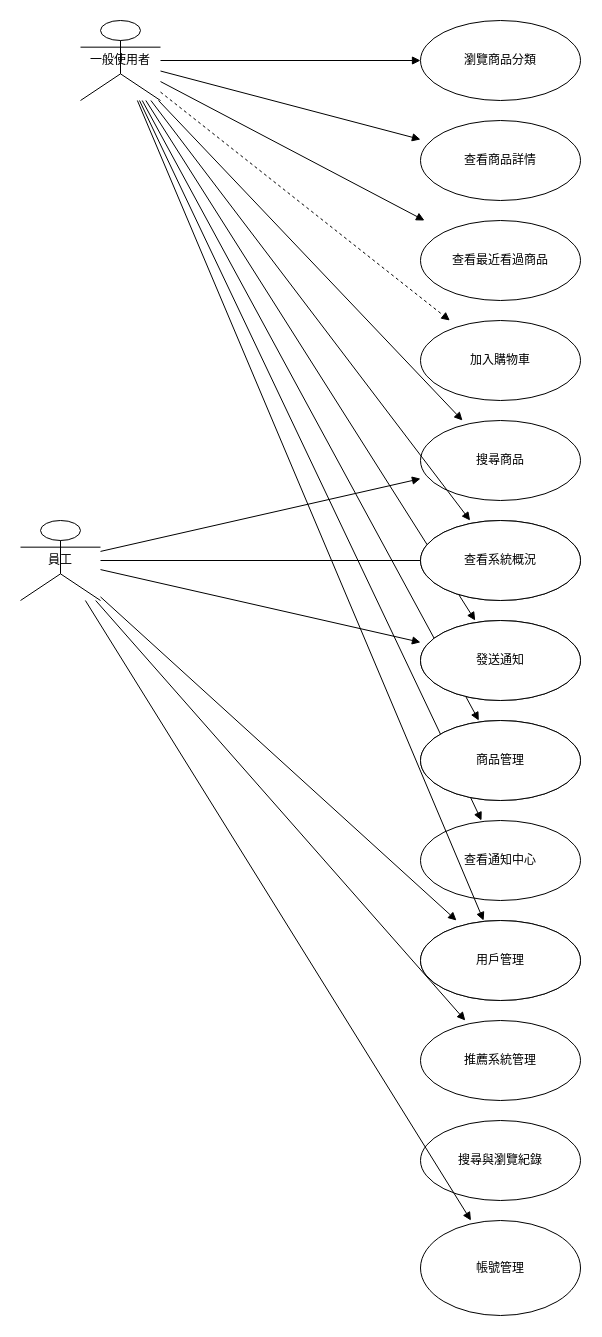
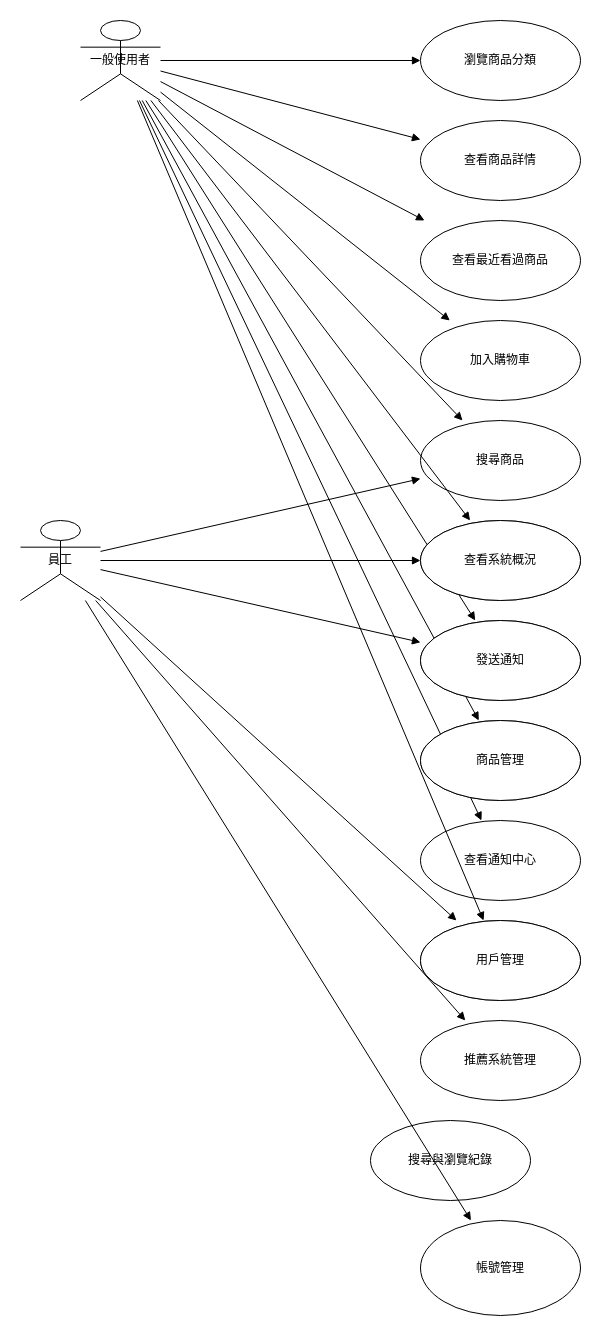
  <mxCell id="0" />
  <mxCell id="1" parent="0" />
  <mxCell id="2" value="一般使用者" style="shape=umlActor;whiteSpace=wrap;html=1;" vertex="1" parent="1"><mxGeometry x="80" y="20" width="80" height="80" as="geometry" /></mxCell>
  <mxCell id="3" value="瀏覽商品分類" style="shape=ellipse;whiteSpace=wrap;html=1;" vertex="1" parent="1"><mxGeometry x="420" y="20" width="160" height="80" as="geometry" /></mxCell>
  <mxCell id="4" edge="1" parent="1" source="2" target="3" style="endArrow=block;"><mxGeometry relative="1" as="geometry" /></mxCell>
  <mxCell id="5" value="查看商品詳情" style="shape=ellipse;whiteSpace=wrap;html=1;" vertex="1" parent="1"><mxGeometry x="420" y="120" width="160" height="80" as="geometry" /></mxCell>
  <mxCell id="6" edge="1" parent="1" source="2" target="5" style="endArrow=block;"><mxGeometry relative="1" as="geometry" /></mxCell>
  <mxCell id="7" value="查看最近看過商品" style="shape=ellipse;whiteSpace=wrap;html=1;" vertex="1" parent="1"><mxGeometry x="420" y="220" width="160" height="80" as="geometry" /></mxCell>
  <mxCell id="8" edge="1" parent="1" source="2" target="7" style="endArrow=block;"><mxGeometry relative="1" as="geometry" /></mxCell>
  <mxCell id="9" value="加入購物車" style="shape=ellipse;whiteSpace=wrap;html=1;" vertex="1" parent="1"><mxGeometry x="420" y="320" width="160" height="80" as="geometry" /></mxCell>
- <mxCell id="10" edge="1" parent="1" source="2" target="9" style="endArrow=block;dashed=1;"><mxGeometry relative="1" as="geometry" /></mxCell>
+ <mxCell id="10" edge="1" parent="1" source="2" target="9" style="endArrow=block;"><mxGeometry relative="1" as="geometry" /></mxCell>
  <mxCell id="11" value="搜尋商品" style="shape=ellipse;whiteSpace=wrap;html=1;" vertex="1" parent="1"><mxGeometry x="420" y="420" width="160" height="80" as="geometry" /></mxCell>
  <mxCell id="12" edge="1" parent="1" source="2" target="11" style="endArrow=block;"><mxGeometry relative="1" as="geometry" /></mxCell>
  <mxCell id="13" value="使用篩選功能" style="shape=ellipse;whiteSpace=wrap;html=1;" vertex="1" parent="1"><mxGeometry x="420" y="520" width="160" height="80" as="geometry" /></mxCell>
  <mxCell id="14" edge="1" parent="1" source="2" target="13" style="endArrow=block;"><mxGeometry relative="1" as="geometry" /></mxCell>
  <mxCell id="15" value="下單 / 模擬結帳" style="shape=ellipse;whiteSpace=wrap;html=1;" vertex="1" parent="1"><mxGeometry x="420" y="620" width="160" height="80" as="geometry" /></mxCell>
  <mxCell id="16" edge="1" parent="1" source="2" target="15" style="endArrow=block;"><mxGeometry relative="1" as="geometry" /></mxCell>
  <mxCell id="17" value="查看 / 編輯會員中心" style="shape=ellipse;whiteSpace=wrap;html=1;" vertex="1" parent="1"><mxGeometry x="420" y="720" width="160" height="80" as="geometry" /></mxCell>
  <mxCell id="18" edge="1" parent="1" source="2" target="17" style="endArrow=block;"><mxGeometry relative="1" as="geometry" /></mxCell>
  <mxCell id="19" value="查看通知中心" style="shape=ellipse;whiteSpace=wrap;html=1;" vertex="1" parent="1"><mxGeometry x="420" y="820" width="160" height="80" as="geometry" /></mxCell>
  <mxCell id="20" edge="1" parent="1" source="2" target="19" style="endArrow=block;"><mxGeometry relative="1" as="geometry" /></mxCell>
  <mxCell id="21" value="登入 / 註冊" style="shape=ellipse;whiteSpace=wrap;html=1;" vertex="1" parent="1"><mxGeometry x="420" y="920" width="160" height="80" as="geometry" /></mxCell>
  <mxCell id="22" edge="1" parent="1" source="2" target="21" style="endArrow=block;"><mxGeometry relative="1" as="geometry" /></mxCell>
  <mxCell id="23" value="員工" style="shape=umlActor;whiteSpace=wrap;html=1;" vertex="1" parent="1"><mxGeometry x="20" y="520" width="80" height="80" as="geometry" /></mxCell>
  <mxCell id="24" value="查看系統概況" style="shape=ellipse;whiteSpace=wrap;html=1;" vertex="1" parent="1"><mxGeometry x="420" y="520" width="160" height="80" as="geometry" /></mxCell>
- <mxCell id="25" edge="1" parent="1" source="23" target="24" style="endArrow=none;"><mxGeometry relative="1" as="geometry" /></mxCell>
+ <mxCell id="25" edge="1" parent="1" source="23" target="24" style="endArrow=block;"><mxGeometry relative="1" as="geometry" /></mxCell>
  <mxCell id="26" value="發送通知" style="shape=ellipse;whiteSpace=wrap;html=1;" vertex="1" parent="1"><mxGeometry x="420" y="620" width="160" height="80" as="geometry" /></mxCell>
  <mxCell id="27" edge="1" parent="1" source="23" target="26" style="endArrow=block;"><mxGeometry relative="1" as="geometry" /></mxCell>
  <mxCell id="28" value="商品管理" style="shape=ellipse;whiteSpace=wrap;html=1;" vertex="1" parent="1"><mxGeometry x="420" y="720" width="160" height="80" as="geometry" /></mxCell>
  <mxCell id="29" edge="1" parent="1" source="23" target="11" style="endArrow=block;"><mxGeometry relative="1" as="geometry" /></mxCell>
  <mxCell id="30" value="用戶管理" style="shape=ellipse;whiteSpace=wrap;html=1;" vertex="1" parent="1"><mxGeometry x="420" y="920" width="160" height="80" as="geometry" /></mxCell>
  <mxCell id="31" edge="1" parent="1" source="23" target="30" style="endArrow=block;"><mxGeometry relative="1" as="geometry" /></mxCell>
  <mxCell id="32" value="推薦系統管理" style="shape=ellipse;whiteSpace=wrap;html=1;" vertex="1" parent="1"><mxGeometry x="420" y="1020" width="160" height="80" as="geometry" /></mxCell>
  <mxCell id="33" edge="1" parent="1" source="23" target="32" style="endArrow=block;"><mxGeometry relative="1" as="geometry" /></mxCell>
- <mxCell id="34" value="搜尋與瀏覽紀錄" style="shape=ellipse;whiteSpace=wrap;html=1;" vertex="1" parent="1"><mxGeometry x="420" y="1120" width="160" height="80" as="geometry" /></mxCell>
+ <mxCell id="34" value="搜尋與瀏覽紀錄" style="shape=ellipse;whiteSpace=wrap;html=1;" vertex="1" parent="1"><mxGeometry x="370" y="1120" width="160" height="80" as="geometry" /></mxCell>
  <mxCell id="35" value="帳號管理" style="shape=ellipse;whiteSpace=wrap;html=1;" vertex="1" parent="1"><mxGeometry x="420" y="1220" width="160" height="95" as="geometry" /></mxCell>
  <mxCell id="36" edge="1" parent="1" source="23" target="35" style="endArrow=block;"><mxGeometry relative="1" as="geometry" /></mxCell>
